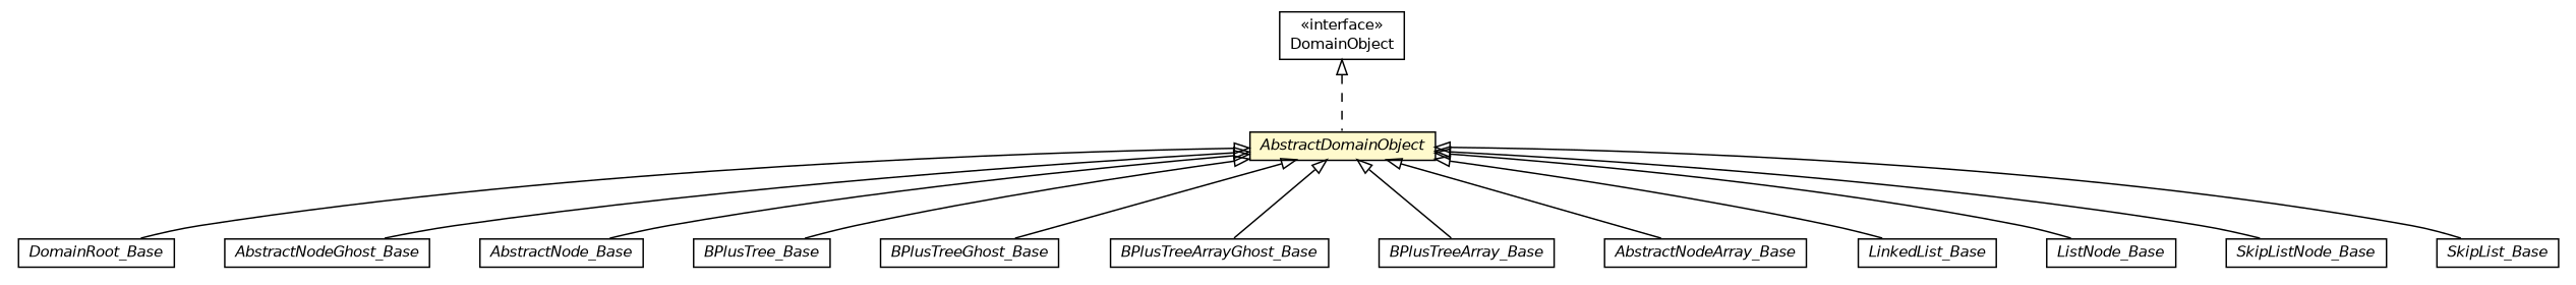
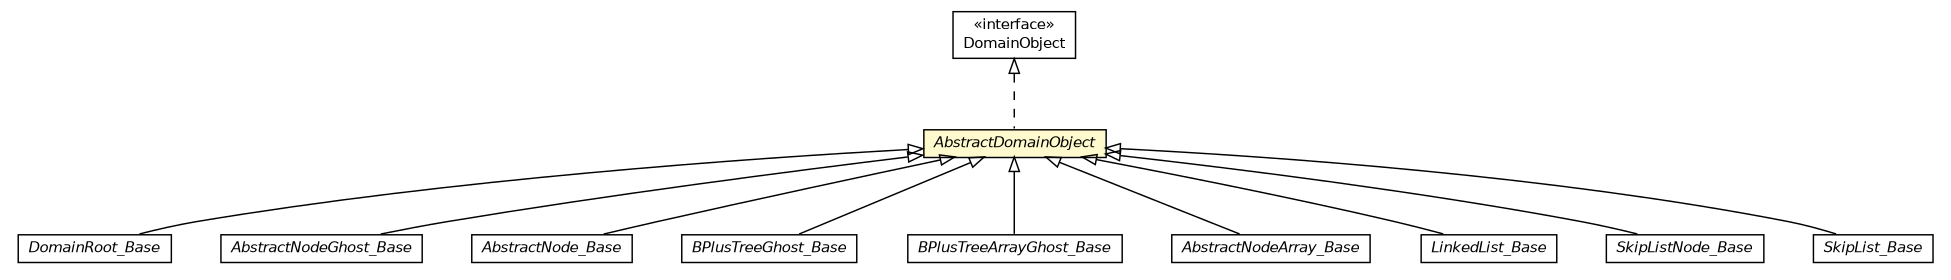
  digraph {
    nodesep=0.25
    ranksep=0.5
    node [fontcolor=black fontname=Helvetica fontsize=10.0 shape=plaintext]
    edge [arrowtail=empty dir=back fontname=Helvetica fontsize=10 headport=p labelfontname=Helvetica labelfontsize=10 tailport=p]
    n1 [label=<<table title="pt.ist.fenixframework.core.AbstractDomainObject" border="0" cellborder="1" cellspacing="0" cellpadding="2" port="p" bgcolor="lemonChiffon" href="./AbstractDomainObject.html"> 		<tr><td><table border="0" cellspacing="0" cellpadding="1"> <tr><td align="center" balign="center"><font face="Helvetica-Oblique"> AbstractDomainObject </font></td></tr> 		</table></td></tr> 		</table>>]
    n2 [label=<<table title="pt.ist.fenixframework.DomainRoot_Base" border="0" cellborder="1" cellspacing="0" cellpadding="2" port="p" href="../DomainRoot_Base.html"> 		<tr><td><table border="0" cellspacing="0" cellpadding="1"> <tr><td align="center" balign="center"><font face="Helvetica-Oblique"> DomainRoot_Base </font></td></tr> 		</table></td></tr> 		</table>>]
    n3 [label=<<table title="pt.ist.fenixframework.adt.bplustree.AbstractNodeGhost_Base" border="0" cellborder="1" cellspacing="0" cellpadding="2" port="p" href="../adt/bplustree/AbstractNodeGhost_Base.html"> 		<tr><td><table border="0" cellspacing="0" cellpadding="1"> <tr><td align="center" balign="center"><font face="Helvetica-Oblique"> AbstractNodeGhost_Base </font></td></tr> 		</table></td></tr> 		</table>>]
    n4 [label=<<table title="pt.ist.fenixframework.adt.bplustree.AbstractNode_Base" border="0" cellborder="1" cellspacing="0" cellpadding="2" port="p" href="../adt/bplustree/AbstractNode_Base.html"> 		<tr><td><table border="0" cellspacing="0" cellpadding="1"> <tr><td align="center" balign="center"><font face="Helvetica-Oblique"> AbstractNode_Base </font></td></tr> 		</table></td></tr> 		</table>>]
-   n5 [label=<<table title="pt.ist.fenixframework.adt.bplustree.BPlusTree_Base" border="0" cellborder="1" cellspacing="0" cellpadding="2" port="p" href="../adt/bplustree/BPlusTree_Base.html"> 		<tr><td><table border="0" cellspacing="0" cellpadding="1"> <tr><td align="center" balign="center"><font face="Helvetica-Oblique"> BPlusTree_Base </font></td></tr> 		</table></td></tr> 		</table>>]
    n6 [label=<<table title="pt.ist.fenixframework.adt.bplustree.BPlusTreeGhost_Base" border="0" cellborder="1" cellspacing="0" cellpadding="2" port="p" href="../adt/bplustree/BPlusTreeGhost_Base.html"> 		<tr><td><table border="0" cellspacing="0" cellpadding="1"> <tr><td align="center" balign="center"><font face="Helvetica-Oblique"> BPlusTreeGhost_Base </font></td></tr> 		</table></td></tr> 		</table>>]
    n7 [label=<<table title="pt.ist.fenixframework.adt.bplustree.BPlusTreeArrayGhost_Base" border="0" cellborder="1" cellspacing="0" cellpadding="2" port="p" href="../adt/bplustree/BPlusTreeArrayGhost_Base.html"> 		<tr><td><table border="0" cellspacing="0" cellpadding="1"> <tr><td align="center" balign="center"><font face="Helvetica-Oblique"> BPlusTreeArrayGhost_Base </font></td></tr> 		</table></td></tr> 		</table>>]
-   n8 [label=<<table title="pt.ist.fenixframework.adt.bplustree.BPlusTreeArray_Base" border="0" cellborder="1" cellspacing="0" cellpadding="2" port="p" href="../adt/bplustree/BPlusTreeArray_Base.html"> 		<tr><td><table border="0" cellspacing="0" cellpadding="1"> <tr><td align="center" balign="center"><font face="Helvetica-Oblique"> BPlusTreeArray_Base </font></td></tr> 		</table></td></tr> 		</table>>]
    n9 [label=<<table title="pt.ist.fenixframework.adt.bplustree.AbstractNodeArray_Base" border="0" cellborder="1" cellspacing="0" cellpadding="2" port="p" href="../adt/bplustree/AbstractNodeArray_Base.html"> 		<tr><td><table border="0" cellspacing="0" cellpadding="1"> <tr><td align="center" balign="center"><font face="Helvetica-Oblique"> AbstractNodeArray_Base </font></td></tr> 		</table></td></tr> 		</table>>]
    n10 [label=<<table title="pt.ist.fenixframework.adt.linkedlist.LinkedList_Base" border="0" cellborder="1" cellspacing="0" cellpadding="2" port="p" href="../adt/linkedlist/LinkedList_Base.html"> 		<tr><td><table border="0" cellspacing="0" cellpadding="1"> <tr><td align="center" balign="center"><font face="Helvetica-Oblique"> LinkedList_Base </font></td></tr> 		</table></td></tr> 		</table>>]
-   n11 [label=<<table title="pt.ist.fenixframework.adt.linkedlist.ListNode_Base" border="0" cellborder="1" cellspacing="0" cellpadding="2" port="p" href="../adt/linkedlist/ListNode_Base.html"> 		<tr><td><table border="0" cellspacing="0" cellpadding="1"> <tr><td align="center" balign="center"><font face="Helvetica-Oblique"> ListNode_Base </font></td></tr> 		</table></td></tr> 		</table>>]
    n12 [label=<<table title="pt.ist.fenixframework.adt.skiplist.SkipListNode_Base" border="0" cellborder="1" cellspacing="0" cellpadding="2" port="p" href="../adt/skiplist/SkipListNode_Base.html"> 		<tr><td><table border="0" cellspacing="0" cellpadding="1"> <tr><td align="center" balign="center"><font face="Helvetica-Oblique"> SkipListNode_Base </font></td></tr> 		</table></td></tr> 		</table>>]
    n13 [label=<<table title="pt.ist.fenixframework.adt.skiplist.SkipList_Base" border="0" cellborder="1" cellspacing="0" cellpadding="2" port="p" href="../adt/skiplist/SkipList_Base.html"> 		<tr><td><table border="0" cellspacing="0" cellpadding="1"> <tr><td align="center" balign="center"><font face="Helvetica-Oblique"> SkipList_Base </font></td></tr> 		</table></td></tr> 		</table>>]
    n14 [label=<<table title="pt.ist.fenixframework.DomainObject" border="0" cellborder="1" cellspacing="0" cellpadding="2" port="p" href="../DomainObject.html"> 		<tr><td><table border="0" cellspacing="0" cellpadding="1"> <tr><td align="center" balign="center"> &#171;interface&#187; </td></tr> <tr><td align="center" balign="center"> DomainObject </td></tr> 		</table></td></tr> 		</table>>]
    n1 -> n2
    n1 -> n3
    n1 -> n4
-   n1 -> n5
    n1 -> n6
    n1 -> n7
-   n1 -> n8
    n1 -> n9
    n1 -> n10
-   n1 -> n11
    n1 -> n12
    n1 -> n13
    n14 -> n1 [style=dashed]
  }
